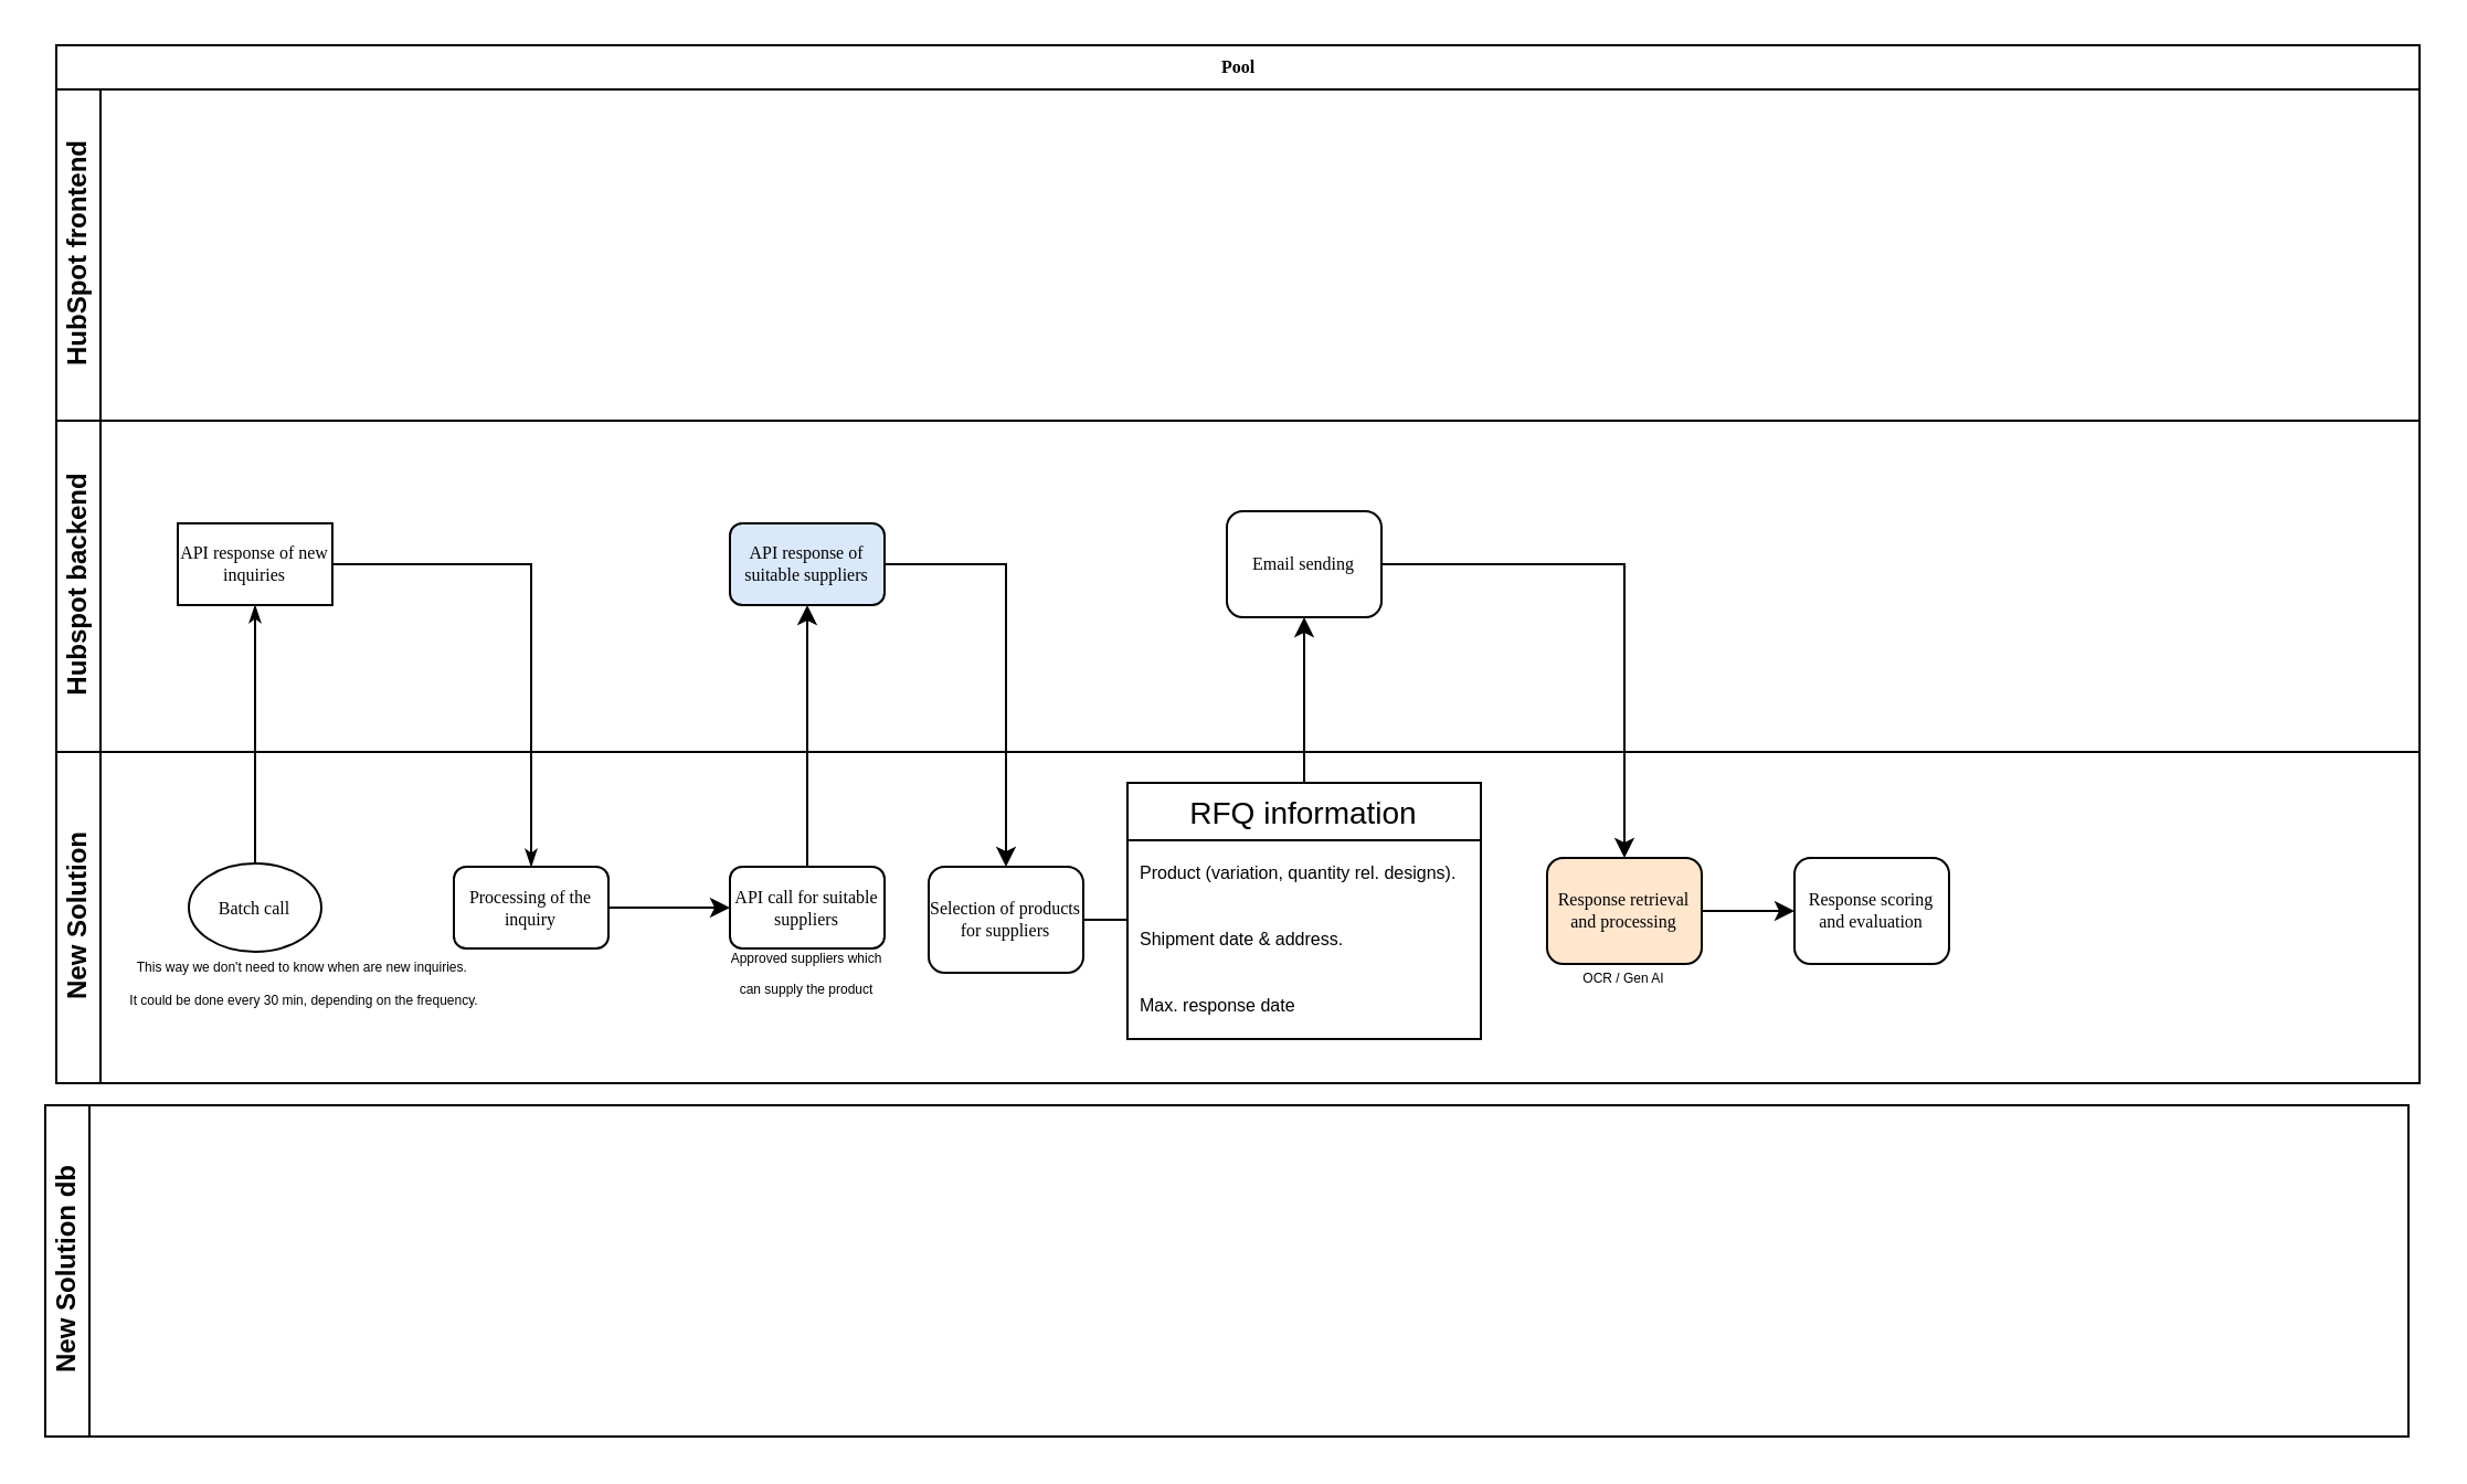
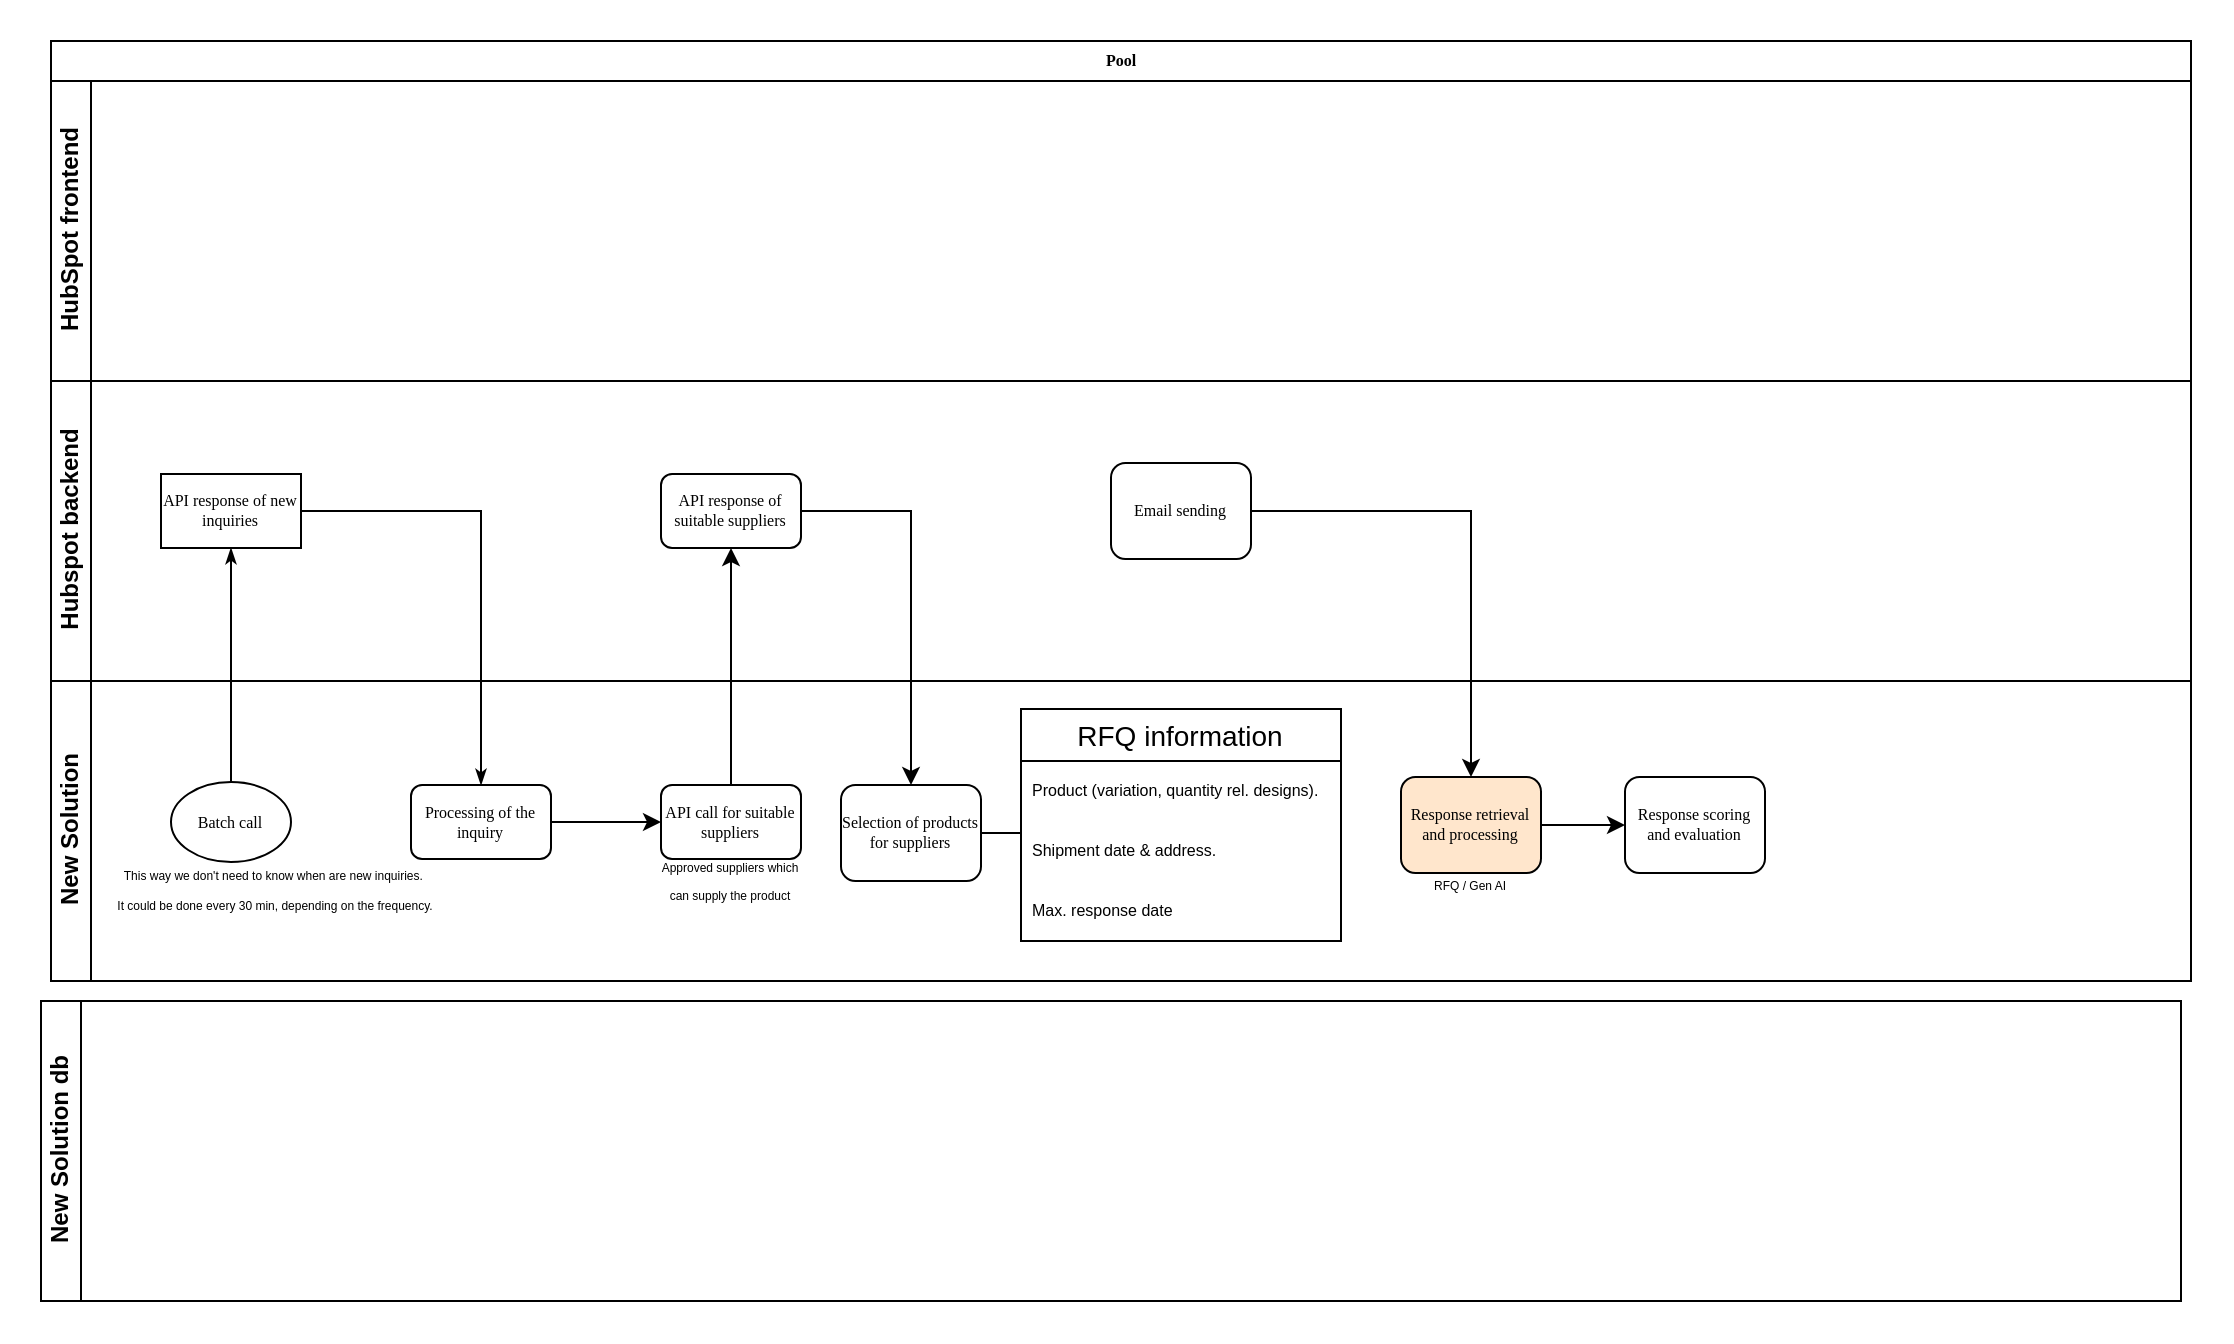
  <mxCell id="0" />
  <mxCell id="1" parent="0" />
  <mxCell id="2" value="Pool" style="swimlane;html=1;childLayout=stackLayout;horizontal=1;startSize=20;horizontalStack=0;rounded=0;shadow=0;labelBackgroundColor=none;strokeWidth=1;fontFamily=Verdana;fontSize=8;align=center;" parent="1" vertex="1"><mxGeometry x="25" y="20" width="1070" height="470" as="geometry" /></mxCell>
  <mxCell id="3" value="HubSpot frontend" style="swimlane;html=1;startSize=20;horizontal=0;" parent="2" vertex="1"><mxGeometry y="20" width="1070" height="150" as="geometry" /></mxCell>
  <mxCell id="4" value="Hubspot backend" style="swimlane;html=1;startSize=20;horizontal=0;" parent="2" vertex="1"><mxGeometry y="170" width="1070" height="150" as="geometry" /></mxCell>
  <mxCell id="5" value="API response of new inquiries" style="whiteSpace=wrap;html=1;shadow=0;labelBackgroundColor=none;strokeWidth=1;fontFamily=Verdana;fontSize=8;align=center;rounded=0;" parent="4" vertex="1"><mxGeometry x="55" y="46.5" width="70" height="37" as="geometry" /></mxCell>
  <mxCell id="6" style="edgeStyle=orthogonalEdgeStyle;rounded=0;html=1;labelBackgroundColor=none;startArrow=none;startFill=0;startSize=5;endArrow=classicThin;endFill=1;endSize=5;jettySize=auto;orthogonalLoop=1;strokeWidth=1;fontFamily=Verdana;fontSize=8" parent="2" source="9" target="5" edge="1"><mxGeometry relative="1" as="geometry" /></mxCell>
  <mxCell id="7" style="edgeStyle=orthogonalEdgeStyle;rounded=0;html=1;labelBackgroundColor=none;startArrow=none;startFill=0;startSize=5;endArrow=classicThin;endFill=1;endSize=5;jettySize=auto;orthogonalLoop=1;strokeWidth=1;fontFamily=Verdana;fontSize=8;entryX=0.5;entryY=0;entryDx=0;entryDy=0;" parent="2" source="5" target="12" edge="1"><mxGeometry relative="1" as="geometry"><mxPoint x="180" y="235" as="targetPoint" /></mxGeometry></mxCell>
  <mxCell id="8" value="New Solution" style="swimlane;html=1;startSize=20;horizontal=0;" parent="2" vertex="1"><mxGeometry y="320" width="1070" height="150" as="geometry" /></mxCell>
  <mxCell id="9" value="Batch call" style="ellipse;whiteSpace=wrap;html=1;rounded=0;shadow=0;labelBackgroundColor=none;strokeWidth=1;fontFamily=Verdana;fontSize=8;align=center;" parent="8" vertex="1"><mxGeometry x="60" y="50.5" width="60" height="40" as="geometry" /></mxCell>
  <mxCell id="10" value="&lt;font style=&quot;font-size: 6px;&quot;&gt;&lt;br&gt;&lt;/font&gt;&lt;div&gt;&lt;font style=&quot;font-size: 6px;&quot;&gt;This way we don't need to know when are new inquiries.&amp;nbsp;&lt;/font&gt;&lt;/div&gt;&lt;div&gt;&lt;font style=&quot;font-size: 6px;&quot;&gt;It could be done every 30 min, depending on the frequency.&lt;/font&gt;&lt;/div&gt;&lt;font size=&quot;3&quot;&gt;&lt;br&gt;&lt;br&gt;&lt;/font&gt;" style="text;html=1;align=center;verticalAlign=middle;whiteSpace=wrap;rounded=0;" vertex="1" parent="8"><mxGeometry x="30" y="100" width="165" height="30" as="geometry" /></mxCell>
  <mxCell id="11" style="edgeStyle=orthogonalEdgeStyle;rounded=0;orthogonalLoop=1;jettySize=auto;html=1;" edge="1" parent="8" source="12" target="16"><mxGeometry relative="1" as="geometry" /></mxCell>
  <mxCell id="12" value="Processing of the inquiry" style="rounded=1;whiteSpace=wrap;html=1;shadow=0;labelBackgroundColor=none;strokeWidth=1;fontFamily=Verdana;fontSize=8;align=center;" vertex="1" parent="8"><mxGeometry x="180" y="52" width="70" height="37" as="geometry" /></mxCell>
- <mxCell id="13" value="API response of suitable suppliers" style="rounded=1;whiteSpace=wrap;html=1;shadow=0;labelBackgroundColor=none;strokeWidth=1;fontFamily=Verdana;fontSize=8;align=center;fillColor=#dae8fc;" vertex="1" parent="8"><mxGeometry x="305" y="-103.5" width="70" height="37" as="geometry" /></mxCell>
+ <mxCell id="13" value="API response of suitable suppliers" style="rounded=1;whiteSpace=wrap;html=1;shadow=0;labelBackgroundColor=none;strokeWidth=1;fontFamily=Verdana;fontSize=8;align=center;" vertex="1" parent="8"><mxGeometry x="305" y="-103.5" width="70" height="37" as="geometry" /></mxCell>
  <mxCell id="14" value="Email sending" style="rounded=1;whiteSpace=wrap;html=1;shadow=0;labelBackgroundColor=none;strokeWidth=1;fontFamily=Verdana;fontSize=8;align=center;" vertex="1" parent="8"><mxGeometry x="530" y="-109" width="70" height="48" as="geometry" /></mxCell>
  <mxCell id="15" style="edgeStyle=orthogonalEdgeStyle;rounded=0;orthogonalLoop=1;jettySize=auto;html=1;entryX=0.5;entryY=1;entryDx=0;entryDy=0;" edge="1" parent="8" source="16" target="13"><mxGeometry relative="1" as="geometry"><mxPoint x="340" y="-40" as="targetPoint" /></mxGeometry></mxCell>
  <mxCell id="16" value="API call for suitable suppliers" style="rounded=1;whiteSpace=wrap;html=1;shadow=0;labelBackgroundColor=none;strokeWidth=1;fontFamily=Verdana;fontSize=8;align=center;" vertex="1" parent="8"><mxGeometry x="305" y="52" width="70" height="37" as="geometry" /></mxCell>
  <mxCell id="17" value="&lt;font style=&quot;font-size: 6px;&quot;&gt;Approved suppliers which can supply the product&lt;/font&gt;&lt;div&gt;&lt;br/&gt;&lt;/div&gt;" style="text;html=1;align=center;verticalAlign=middle;whiteSpace=wrap;rounded=0;" vertex="1" parent="8"><mxGeometry x="300" y="90.5" width="80" height="30" as="geometry" /></mxCell>
  <mxCell id="18" value="RFQ information" style="swimlane;fontStyle=0;childLayout=stackLayout;horizontal=1;startSize=26;horizontalStack=0;resizeParent=1;resizeParentMax=0;resizeLast=0;collapsible=1;marginBottom=0;align=center;fontSize=14;" vertex="1" parent="8"><mxGeometry x="485" y="14" width="160" height="116" as="geometry"><mxRectangle x="390" y="12.5" width="60" height="30" as="alternateBounds" /></mxGeometry></mxCell>
  <mxCell id="19" value="&lt;div&gt;&lt;font style=&quot;font-size: 8px;&quot;&gt;Product (variation, quantity rel. designs).&lt;/font&gt;&lt;/div&gt;" style="text;strokeColor=none;fillColor=none;spacingLeft=4;spacingRight=4;overflow=hidden;rotatable=0;points=[[0,0.5],[1,0.5]];portConstraint=eastwest;fontSize=12;whiteSpace=wrap;html=1;" vertex="1" parent="18"><mxGeometry y="26" width="160" height="30" as="geometry" /></mxCell>
  <mxCell id="20" value="&lt;font style=&quot;font-size: 8px;&quot;&gt;Shipment date &amp;amp; address.&lt;/font&gt;" style="text;strokeColor=none;fillColor=none;spacingLeft=4;spacingRight=4;overflow=hidden;rotatable=0;points=[[0,0.5],[1,0.5]];portConstraint=eastwest;fontSize=12;whiteSpace=wrap;html=1;" vertex="1" parent="18"><mxGeometry y="56" width="160" height="30" as="geometry" /></mxCell>
  <mxCell id="21" value="&lt;font style=&quot;font-size: 8px;&quot;&gt;Max. response date&lt;/font&gt;" style="text;strokeColor=none;fillColor=none;spacingLeft=4;spacingRight=4;overflow=hidden;rotatable=0;points=[[0,0.5],[1,0.5]];portConstraint=eastwest;fontSize=12;whiteSpace=wrap;html=1;" vertex="1" parent="18"><mxGeometry y="86" width="160" height="30" as="geometry" /></mxCell>
  <mxCell id="22" value="Selection of products for suppliers" style="rounded=1;whiteSpace=wrap;html=1;shadow=0;labelBackgroundColor=none;strokeWidth=1;fontFamily=Verdana;fontSize=8;align=center;" vertex="1" parent="8"><mxGeometry x="395" y="52" width="70" height="48" as="geometry" /></mxCell>
  <mxCell id="23" style="edgeStyle=orthogonalEdgeStyle;rounded=0;orthogonalLoop=1;jettySize=auto;html=1;entryX=0;entryY=0.2;entryDx=0;entryDy=0;entryPerimeter=0;endArrow=none;" edge="1" parent="8" source="22" target="20"><mxGeometry relative="1" as="geometry" /></mxCell>
  <mxCell id="24" value="Response retrieval and processing" style="rounded=1;whiteSpace=wrap;html=1;shadow=0;labelBackgroundColor=none;strokeWidth=1;fontFamily=Verdana;fontSize=8;align=center;fillColor=#ffe6cc;" vertex="1" parent="8"><mxGeometry x="675" y="48" width="70" height="48" as="geometry" /></mxCell>
- <mxCell id="25" value="&lt;font style=&quot;font-size: 6px;&quot;&gt;OCR / Gen AI&lt;/font&gt;" style="text;html=1;align=center;verticalAlign=middle;whiteSpace=wrap;rounded=0;" vertex="1" parent="8"><mxGeometry x="670" y="90.5" width="80" height="20" as="geometry" /></mxCell>
+ <mxCell id="25" value="&lt;font style=&quot;font-size: 6px;&quot;&gt;RFQ / Gen AI&lt;/font&gt;" style="text;html=1;align=center;verticalAlign=middle;whiteSpace=wrap;rounded=0;" vertex="1" parent="8"><mxGeometry x="670" y="90.5" width="80" height="20" as="geometry" /></mxCell>
  <mxCell id="26" value="Response scoring and evaluation" style="rounded=1;whiteSpace=wrap;html=1;shadow=0;labelBackgroundColor=none;strokeWidth=1;fontFamily=Verdana;fontSize=8;align=center;" vertex="1" parent="8"><mxGeometry x="787" y="48" width="70" height="48" as="geometry" /></mxCell>
  <mxCell id="27" style="edgeStyle=orthogonalEdgeStyle;rounded=0;orthogonalLoop=1;jettySize=auto;html=1;exitX=1;exitY=0.5;exitDx=0;exitDy=0;entryX=0;entryY=0.5;entryDx=0;entryDy=0;" edge="1" parent="8" source="24" target="26"><mxGeometry relative="1" as="geometry"><mxPoint x="775" y="80" as="targetPoint" /></mxGeometry></mxCell>
  <mxCell id="28" style="edgeStyle=orthogonalEdgeStyle;rounded=0;orthogonalLoop=1;jettySize=auto;html=1;" edge="1" parent="8" source="13" target="22"><mxGeometry relative="1" as="geometry" /></mxCell>
- <mxCell id="29" style="edgeStyle=orthogonalEdgeStyle;rounded=0;orthogonalLoop=1;jettySize=auto;html=1;entryX=0.5;entryY=1;entryDx=0;entryDy=0;" edge="1" parent="8" source="18" target="14"><mxGeometry relative="1" as="geometry" /></mxCell>
  <mxCell id="30" style="edgeStyle=orthogonalEdgeStyle;rounded=0;orthogonalLoop=1;jettySize=auto;html=1;" edge="1" parent="8" source="14" target="24"><mxGeometry relative="1" as="geometry" /></mxCell>
  <mxCell id="31" value="New Solution db" style="swimlane;html=1;startSize=20;horizontal=0;" vertex="1" parent="1"><mxGeometry x="20" y="500" width="1070" height="150" as="geometry" /></mxCell>
